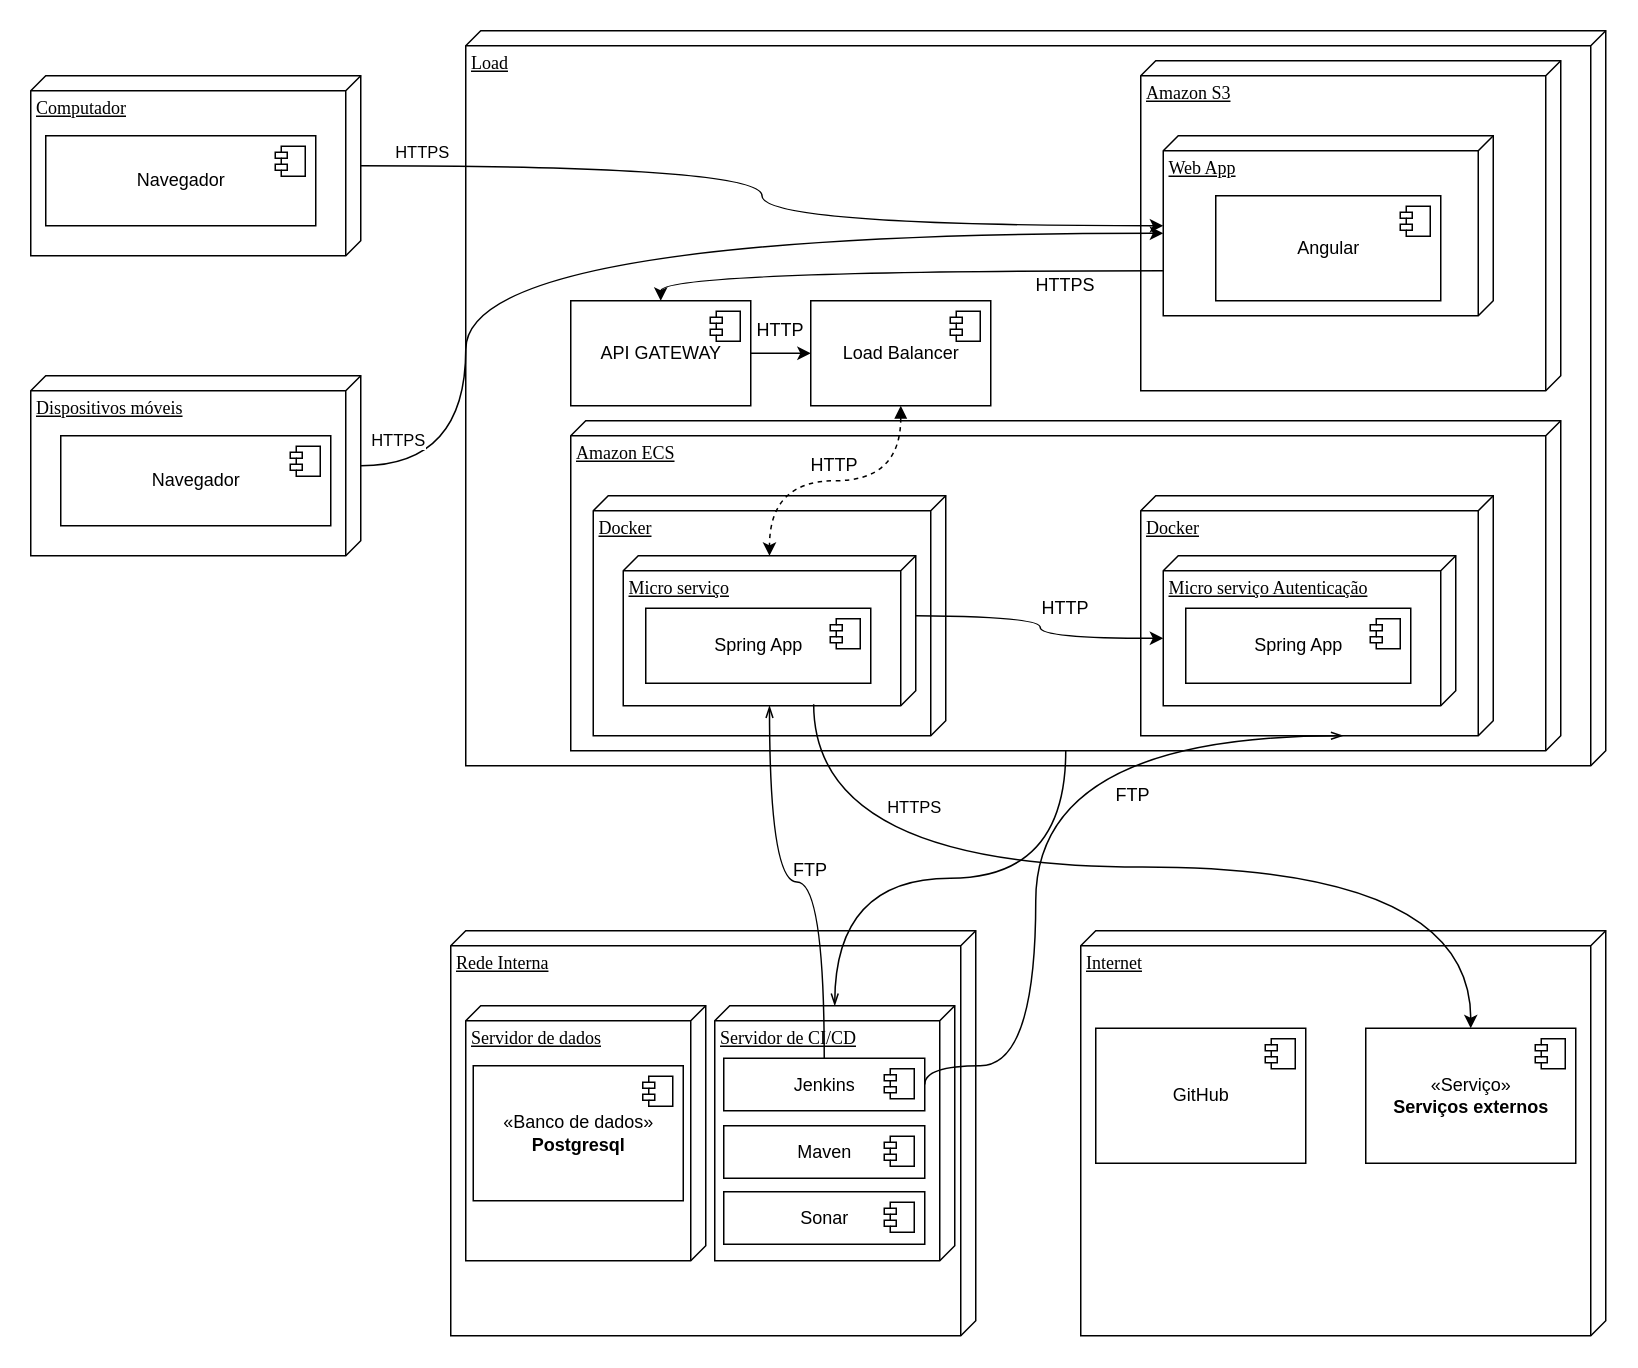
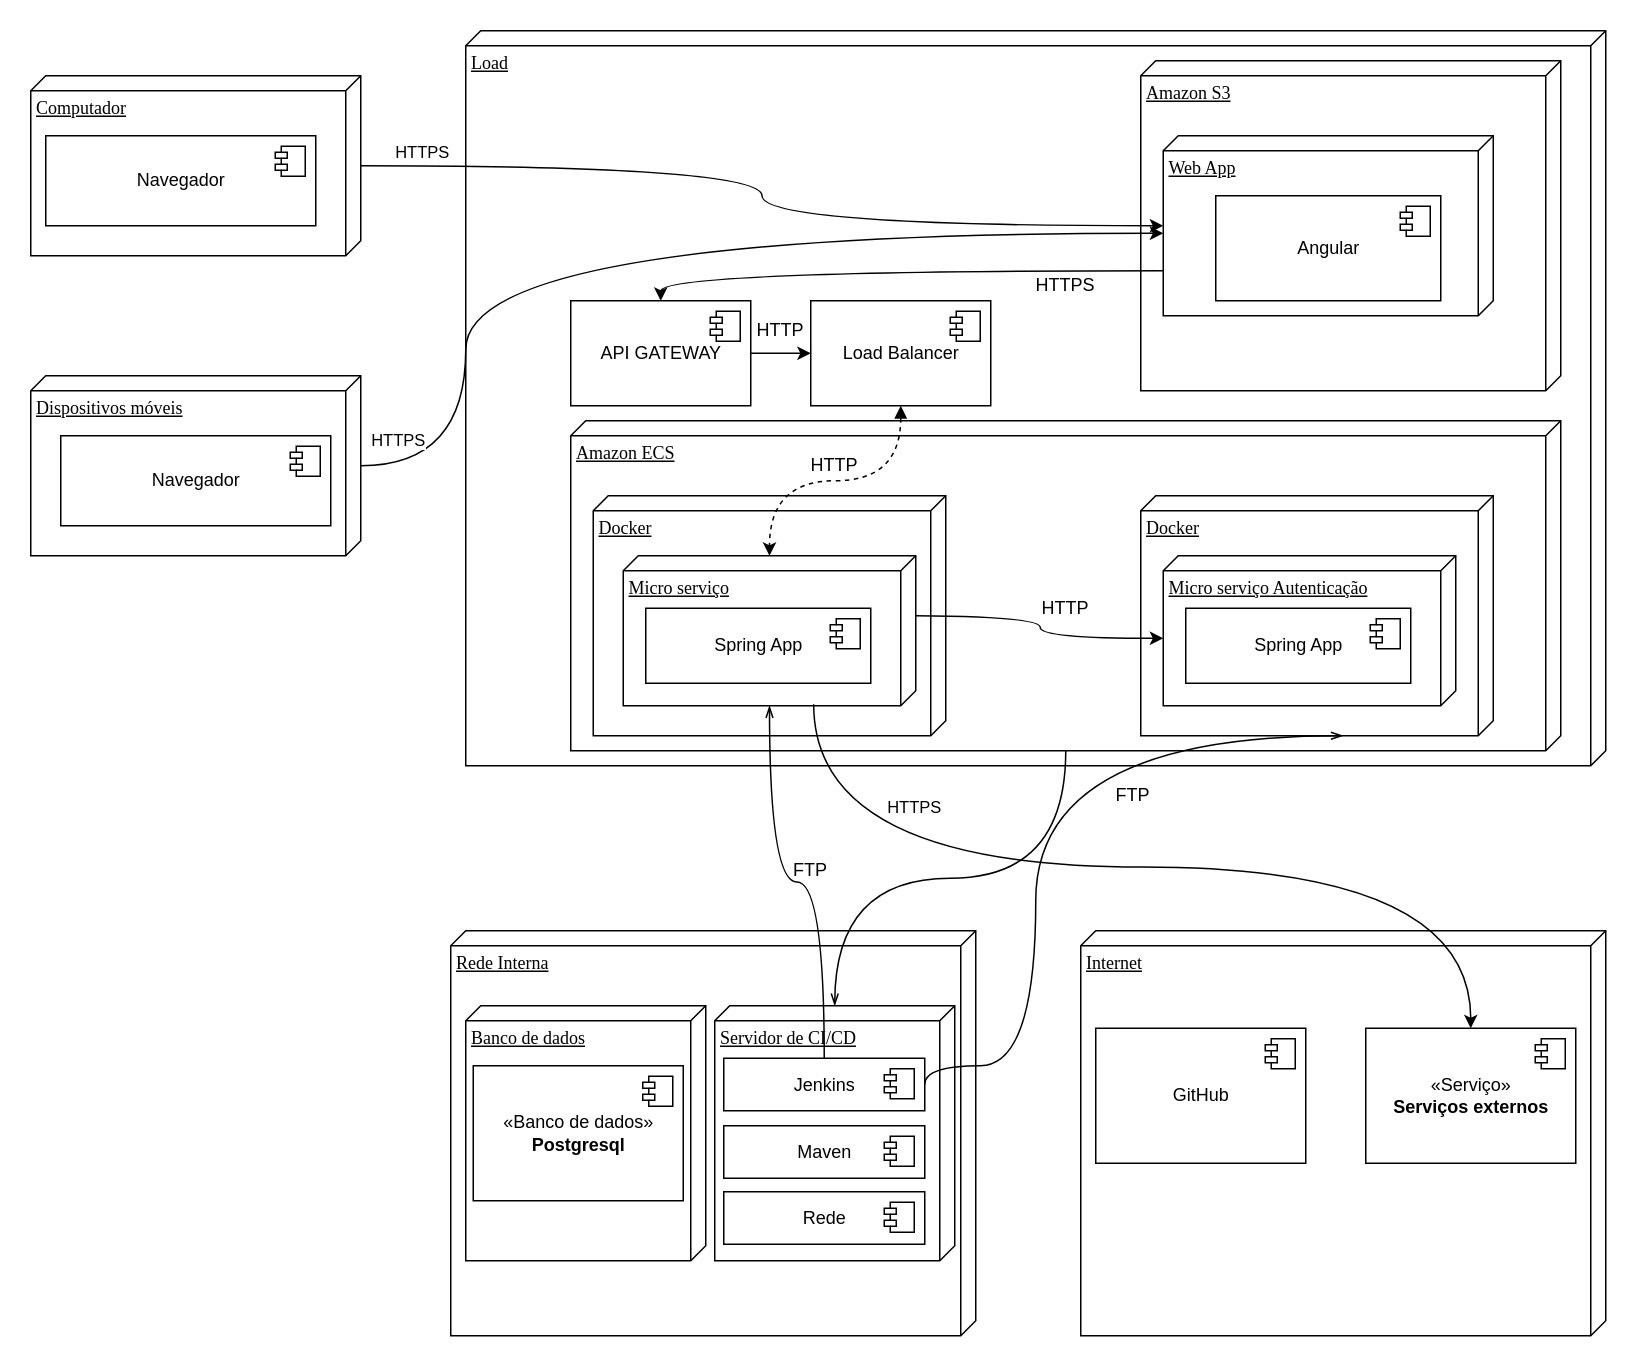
  <mxCell id="0" />
  <mxCell id="1" parent="0" />
  <mxCell id="2" value="Load" style="verticalAlign=top;align=left;spacingTop=8;spacingLeft=2;spacingRight=12;shape=cube;size=10;direction=south;fontStyle=4;html=1;rounded=0;shadow=0;comic=0;labelBackgroundColor=none;strokeWidth=1;fontFamily=Verdana;fontSize=12" parent="1" vertex="1"><mxGeometry x="310" y="20" width="760" height="490" as="geometry" /></mxCell>
  <mxCell id="3" value="Rede Interna" style="verticalAlign=top;align=left;spacingTop=8;spacingLeft=2;spacingRight=12;shape=cube;size=10;direction=south;fontStyle=4;html=1;rounded=0;shadow=0;comic=0;labelBackgroundColor=none;strokeWidth=1;fontFamily=Verdana;fontSize=12" parent="1" vertex="1"><mxGeometry x="300" y="620" width="350" height="270" as="geometry" /></mxCell>
  <mxCell id="4" value="Internet" style="verticalAlign=top;align=left;spacingTop=8;spacingLeft=2;spacingRight=12;shape=cube;size=10;direction=south;fontStyle=4;html=1;rounded=0;shadow=0;comic=0;labelBackgroundColor=none;strokeWidth=1;fontFamily=Verdana;fontSize=12" parent="1" vertex="1"><mxGeometry x="720" y="620" width="350" height="270" as="geometry" /></mxCell>
  <mxCell id="5" value="Computador" style="verticalAlign=top;align=left;spacingTop=8;spacingLeft=2;spacingRight=12;shape=cube;size=10;direction=south;fontStyle=4;html=1;rounded=0;shadow=0;comic=0;labelBackgroundColor=none;strokeWidth=1;fontFamily=Verdana;fontSize=12" vertex="1" parent="1"><mxGeometry x="20" y="50" width="220" height="120" as="geometry" /></mxCell>
  <mxCell id="6" value="Navegador" style="html=1;dropTarget=0;" vertex="1" parent="1"><mxGeometry x="30" y="90" width="180" height="60" as="geometry" /></mxCell>
  <mxCell id="7" value="" style="shape=module;jettyWidth=8;jettyHeight=4;" vertex="1" parent="6"><mxGeometry x="1" width="20" height="20" relative="1" as="geometry"><mxPoint x="-27" y="7" as="offset" /></mxGeometry></mxCell>
  <mxCell id="8" value="Dispositivos móveis" style="verticalAlign=top;align=left;spacingTop=8;spacingLeft=2;spacingRight=12;shape=cube;size=10;direction=south;fontStyle=4;html=1;rounded=0;shadow=0;comic=0;labelBackgroundColor=none;strokeWidth=1;fontFamily=Verdana;fontSize=12" vertex="1" parent="1"><mxGeometry x="20" y="250" width="220" height="120" as="geometry" /></mxCell>
  <mxCell id="9" value="Navegador" style="html=1;dropTarget=0;" vertex="1" parent="1"><mxGeometry x="40" y="290" width="180" height="60" as="geometry" /></mxCell>
  <mxCell id="10" value="" style="shape=module;jettyWidth=8;jettyHeight=4;" vertex="1" parent="9"><mxGeometry x="1" width="20" height="20" relative="1" as="geometry"><mxPoint x="-27" y="7" as="offset" /></mxGeometry></mxCell>
  <mxCell id="11" value="«Serviço»&lt;br&gt;&lt;b&gt;Serviços externos&lt;/b&gt;" style="html=1;dropTarget=0;" vertex="1" parent="1"><mxGeometry x="910" y="685" width="140" height="90" as="geometry" /></mxCell>
  <mxCell id="12" value="" style="shape=module;jettyWidth=8;jettyHeight=4;" vertex="1" parent="11"><mxGeometry x="1" width="20" height="20" relative="1" as="geometry"><mxPoint x="-27" y="7" as="offset" /></mxGeometry></mxCell>
  <mxCell id="13" value="Amazon S3" style="verticalAlign=top;align=left;spacingTop=8;spacingLeft=2;spacingRight=12;shape=cube;size=10;direction=south;fontStyle=4;html=1;rounded=0;shadow=0;comic=0;labelBackgroundColor=none;strokeWidth=1;fontFamily=Verdana;fontSize=12" vertex="1" parent="1"><mxGeometry x="760" y="40" width="280" height="220" as="geometry" /></mxCell>
  <mxCell id="14" value="Amazon ECS" style="verticalAlign=top;align=left;spacingTop=8;spacingLeft=2;spacingRight=12;shape=cube;size=10;direction=south;fontStyle=4;html=1;rounded=0;shadow=0;comic=0;labelBackgroundColor=none;strokeWidth=1;fontFamily=Verdana;fontSize=12" vertex="1" parent="1"><mxGeometry x="380" y="280" width="660" height="220" as="geometry" /></mxCell>
  <mxCell id="15" style="edgeStyle=orthogonalEdgeStyle;curved=1;rounded=0;orthogonalLoop=1;jettySize=auto;html=1;" edge="1" parent="1" source="16" target="37"><mxGeometry relative="1" as="geometry"><Array as="points"><mxPoint x="440" y="180" /></Array></mxGeometry></mxCell>
  <mxCell id="16" value="Web App" style="verticalAlign=top;align=left;spacingTop=8;spacingLeft=2;spacingRight=12;shape=cube;size=10;direction=south;fontStyle=4;html=1;rounded=0;shadow=0;comic=0;labelBackgroundColor=none;strokeWidth=1;fontFamily=Verdana;fontSize=12" vertex="1" parent="1"><mxGeometry x="775" y="90" width="220" height="120" as="geometry" /></mxCell>
  <mxCell id="17" value="Angular" style="html=1;dropTarget=0;" vertex="1" parent="1"><mxGeometry x="810" y="130" width="150" height="70" as="geometry" /></mxCell>
  <mxCell id="18" value="" style="shape=module;jettyWidth=8;jettyHeight=4;" vertex="1" parent="17"><mxGeometry x="1" width="20" height="20" relative="1" as="geometry"><mxPoint x="-27" y="7" as="offset" /></mxGeometry></mxCell>
  <mxCell id="19" value="Docker" style="verticalAlign=top;align=left;spacingTop=8;spacingLeft=2;spacingRight=12;shape=cube;size=10;direction=south;fontStyle=4;html=1;rounded=0;shadow=0;comic=0;labelBackgroundColor=none;strokeWidth=1;fontFamily=Verdana;fontSize=12" vertex="1" parent="1"><mxGeometry x="395" y="330" width="235" height="160" as="geometry" /></mxCell>
  <mxCell id="20" style="edgeStyle=orthogonalEdgeStyle;curved=1;rounded=0;orthogonalLoop=1;jettySize=auto;html=1;startArrow=openThin;startFill=0;endArrow=none;endFill=0;" edge="1" parent="1" source="21" target="14"><mxGeometry relative="1" as="geometry" /></mxCell>
  <mxCell id="21" value="Servidor de CI/CD" style="verticalAlign=top;align=left;spacingTop=8;spacingLeft=2;spacingRight=12;shape=cube;size=10;direction=south;fontStyle=4;html=1;rounded=0;shadow=0;comic=0;labelBackgroundColor=none;strokeWidth=1;fontFamily=Verdana;fontSize=12" vertex="1" parent="1"><mxGeometry x="476" y="670" width="160" height="170" as="geometry" /></mxCell>
- <mxCell id="22" value="Servidor de dados" style="verticalAlign=top;align=left;spacingTop=8;spacingLeft=2;spacingRight=12;shape=cube;size=10;direction=south;fontStyle=4;html=1;rounded=0;shadow=0;comic=0;labelBackgroundColor=none;strokeWidth=1;fontFamily=Verdana;fontSize=12" vertex="1" parent="1"><mxGeometry x="310" y="670" width="160" height="170" as="geometry" /></mxCell>
+ <mxCell id="22" value="Banco de dados" style="verticalAlign=top;align=left;spacingTop=8;spacingLeft=2;spacingRight=12;shape=cube;size=10;direction=south;fontStyle=4;html=1;rounded=0;shadow=0;comic=0;labelBackgroundColor=none;strokeWidth=1;fontFamily=Verdana;fontSize=12" vertex="1" parent="1"><mxGeometry x="310" y="670" width="160" height="170" as="geometry" /></mxCell>
  <mxCell id="23" value="«Banco de dados»&lt;br&gt;&lt;b&gt;Postgresql&lt;/b&gt;" style="html=1;dropTarget=0;" vertex="1" parent="1"><mxGeometry x="315" y="710" width="140" height="90" as="geometry" /></mxCell>
  <mxCell id="24" value="" style="shape=module;jettyWidth=8;jettyHeight=4;" vertex="1" parent="23"><mxGeometry x="1" width="20" height="20" relative="1" as="geometry"><mxPoint x="-27" y="7" as="offset" /></mxGeometry></mxCell>
  <mxCell id="25" value="Jenkins" style="html=1;dropTarget=0;" vertex="1" parent="1"><mxGeometry x="482" y="705" width="134" height="35" as="geometry" /></mxCell>
  <mxCell id="26" value="" style="shape=module;jettyWidth=8;jettyHeight=4;" vertex="1" parent="25"><mxGeometry x="1" width="20" height="20" relative="1" as="geometry"><mxPoint x="-27" y="7" as="offset" /></mxGeometry></mxCell>
  <mxCell id="27" value="Maven" style="html=1;dropTarget=0;" vertex="1" parent="1"><mxGeometry x="482" y="750" width="134" height="35" as="geometry" /></mxCell>
  <mxCell id="28" value="" style="shape=module;jettyWidth=8;jettyHeight=4;" vertex="1" parent="27"><mxGeometry x="1" width="20" height="20" relative="1" as="geometry"><mxPoint x="-27" y="7" as="offset" /></mxGeometry></mxCell>
- <mxCell id="29" value="Sonar" style="html=1;dropTarget=0;" vertex="1" parent="1"><mxGeometry x="482" y="794" width="134" height="35" as="geometry" /></mxCell>
+ <mxCell id="29" value="Rede" style="html=1;dropTarget=0;" vertex="1" parent="1"><mxGeometry x="482" y="794" width="134" height="35" as="geometry" /></mxCell>
  <mxCell id="30" value="" style="shape=module;jettyWidth=8;jettyHeight=4;" vertex="1" parent="29"><mxGeometry x="1" width="20" height="20" relative="1" as="geometry"><mxPoint x="-27" y="7" as="offset" /></mxGeometry></mxCell>
  <mxCell id="31" value="GitHub" style="html=1;dropTarget=0;" vertex="1" parent="1"><mxGeometry x="730" y="685" width="140" height="90" as="geometry" /></mxCell>
  <mxCell id="32" value="" style="shape=module;jettyWidth=8;jettyHeight=4;" vertex="1" parent="31"><mxGeometry x="1" width="20" height="20" relative="1" as="geometry"><mxPoint x="-27" y="7" as="offset" /></mxGeometry></mxCell>
  <mxCell id="33" style="edgeStyle=orthogonalEdgeStyle;curved=1;rounded=0;orthogonalLoop=1;jettySize=auto;html=1;startArrow=block;startFill=1;dashed=1;" edge="1" parent="1" source="34" target="42"><mxGeometry relative="1" as="geometry" /></mxCell>
  <mxCell id="34" value="Load Balancer" style="html=1;dropTarget=0;" vertex="1" parent="1"><mxGeometry x="540" y="200" width="120" height="70" as="geometry" /></mxCell>
  <mxCell id="35" value="" style="shape=module;jettyWidth=8;jettyHeight=4;" vertex="1" parent="34"><mxGeometry x="1" width="20" height="20" relative="1" as="geometry"><mxPoint x="-27" y="7" as="offset" /></mxGeometry></mxCell>
  <mxCell id="36" style="edgeStyle=orthogonalEdgeStyle;curved=1;rounded=0;orthogonalLoop=1;jettySize=auto;html=1;" edge="1" parent="1" source="37" target="34"><mxGeometry relative="1" as="geometry" /></mxCell>
  <mxCell id="37" value="API GATEWAY" style="html=1;dropTarget=0;" vertex="1" parent="1"><mxGeometry x="380" y="200" width="120" height="70" as="geometry" /></mxCell>
  <mxCell id="38" value="" style="shape=module;jettyWidth=8;jettyHeight=4;" vertex="1" parent="37"><mxGeometry x="1" width="20" height="20" relative="1" as="geometry"><mxPoint x="-27" y="7" as="offset" /></mxGeometry></mxCell>
  <mxCell id="39" style="edgeStyle=orthogonalEdgeStyle;curved=1;rounded=0;orthogonalLoop=1;jettySize=auto;html=1;" edge="1" parent="1" source="5" target="16"><mxGeometry relative="1" as="geometry" /></mxCell>
  <mxCell id="40" value="HTTPS" style="edgeLabel;html=1;align=center;verticalAlign=middle;resizable=0;points=[];" vertex="1" connectable="0" parent="39"><mxGeometry x="-0.903" relative="1" as="geometry"><mxPoint x="12" y="-10" as="offset" /></mxGeometry></mxCell>
  <mxCell id="41" style="edgeStyle=orthogonalEdgeStyle;curved=1;rounded=0;orthogonalLoop=1;jettySize=auto;html=1;" edge="1" parent="1" source="8" target="16"><mxGeometry relative="1" as="geometry"><Array as="points"><mxPoint x="310" y="310" /><mxPoint x="310" y="155" /></Array></mxGeometry></mxCell>
  <mxCell id="42" value="Micro serviço" style="verticalAlign=top;align=left;spacingTop=8;spacingLeft=2;spacingRight=12;shape=cube;size=10;direction=south;fontStyle=4;html=1;rounded=0;shadow=0;comic=0;labelBackgroundColor=none;strokeWidth=1;fontFamily=Verdana;fontSize=12" vertex="1" parent="1"><mxGeometry x="415" y="370" width="195" height="100" as="geometry" /></mxCell>
  <mxCell id="43" value="Spring App" style="html=1;dropTarget=0;" vertex="1" parent="1"><mxGeometry x="430" y="405" width="150" height="50" as="geometry" /></mxCell>
  <mxCell id="44" value="" style="shape=module;jettyWidth=8;jettyHeight=4;" vertex="1" parent="43"><mxGeometry x="1" width="20" height="20" relative="1" as="geometry"><mxPoint x="-27" y="7" as="offset" /></mxGeometry></mxCell>
  <mxCell id="45" value="Docker" style="verticalAlign=top;align=left;spacingTop=8;spacingLeft=2;spacingRight=12;shape=cube;size=10;direction=south;fontStyle=4;html=1;rounded=0;shadow=0;comic=0;labelBackgroundColor=none;strokeWidth=1;fontFamily=Verdana;fontSize=12" vertex="1" parent="1"><mxGeometry x="760" y="330" width="235" height="160" as="geometry" /></mxCell>
  <mxCell id="46" value="Micro serviço Autenticação" style="verticalAlign=top;align=left;spacingTop=8;spacingLeft=2;spacingRight=12;shape=cube;size=10;direction=south;fontStyle=4;html=1;rounded=0;shadow=0;comic=0;labelBackgroundColor=none;strokeWidth=1;fontFamily=Verdana;fontSize=12" vertex="1" parent="1"><mxGeometry x="775" y="370" width="195" height="100" as="geometry" /></mxCell>
  <mxCell id="47" value="Spring App" style="html=1;dropTarget=0;" vertex="1" parent="1"><mxGeometry x="790" y="405" width="150" height="50" as="geometry" /></mxCell>
  <mxCell id="48" value="" style="shape=module;jettyWidth=8;jettyHeight=4;" vertex="1" parent="47"><mxGeometry x="1" width="20" height="20" relative="1" as="geometry"><mxPoint x="-27" y="7" as="offset" /></mxGeometry></mxCell>
  <mxCell id="49" style="edgeStyle=orthogonalEdgeStyle;curved=1;rounded=0;orthogonalLoop=1;jettySize=auto;html=1;entryX=0;entryY=0;entryDx=55;entryDy=195;entryPerimeter=0;" edge="1" parent="1" target="46"><mxGeometry relative="1" as="geometry"><mxPoint x="610" y="410" as="sourcePoint" /><mxPoint x="1145" y="450" as="targetPoint" /></mxGeometry></mxCell>
  <mxCell id="50" style="edgeStyle=orthogonalEdgeStyle;curved=1;rounded=0;orthogonalLoop=1;jettySize=auto;html=1;exitX=0.99;exitY=0.349;exitDx=0;exitDy=0;exitPerimeter=0;" edge="1" parent="1" source="42" target="11"><mxGeometry relative="1" as="geometry"><mxPoint x="614.75" y="480" as="sourcePoint" /><mxPoint x="497.25" y="680" as="targetPoint" /></mxGeometry></mxCell>
  <mxCell id="51" value="HTTPS" style="edgeLabel;html=1;align=center;verticalAlign=middle;resizable=0;points=[];" vertex="1" connectable="0" parent="1"><mxGeometry x="300" y="110" as="geometry"><mxPoint x="-36" y="182" as="offset" /></mxGeometry></mxCell>
  <mxCell id="52" value="HTTP&lt;br&gt;" style="text;html=1;strokeColor=none;fillColor=none;align=center;verticalAlign=middle;whiteSpace=wrap;rounded=0;" vertex="1" parent="1"><mxGeometry x="500" y="210" width="40" height="20" as="geometry" /></mxCell>
  <mxCell id="53" style="edgeStyle=orthogonalEdgeStyle;curved=1;rounded=0;orthogonalLoop=1;jettySize=auto;html=1;startArrow=openThin;startFill=0;endArrow=none;endFill=0;" edge="1" parent="1" source="42" target="25"><mxGeometry relative="1" as="geometry"><mxPoint x="658.75" y="480" as="sourcePoint" /><mxPoint x="541.25" y="680" as="targetPoint" /></mxGeometry></mxCell>
  <mxCell id="54" style="edgeStyle=orthogonalEdgeStyle;curved=1;rounded=0;orthogonalLoop=1;jettySize=auto;html=1;startArrow=openThin;startFill=0;endArrow=none;endFill=0;exitX=1;exitY=0.426;exitDx=0;exitDy=0;exitPerimeter=0;entryX=1;entryY=0.5;entryDx=0;entryDy=0;" edge="1" parent="1" source="45" target="25"><mxGeometry relative="1" as="geometry"><mxPoint x="522.5" y="480" as="sourcePoint" /><mxPoint x="551.25" y="690" as="targetPoint" /><Array as="points"><mxPoint x="690" y="490" /><mxPoint x="690" y="710" /><mxPoint x="616" y="710" /></Array></mxGeometry></mxCell>
  <mxCell id="55" value="HTTPS" style="edgeLabel;html=1;align=center;verticalAlign=middle;resizable=0;points=[];" vertex="1" connectable="0" parent="1"><mxGeometry x="290.333" y="110" as="geometry"><mxPoint x="318" y="427" as="offset" /></mxGeometry></mxCell>
  <mxCell id="56" value="HTTP&lt;br&gt;" style="text;html=1;strokeColor=none;fillColor=none;align=center;verticalAlign=middle;whiteSpace=wrap;rounded=0;" vertex="1" parent="1"><mxGeometry x="690" y="395" width="40" height="20" as="geometry" /></mxCell>
  <mxCell id="57" value="HTTPS" style="text;html=1;strokeColor=none;fillColor=none;align=center;verticalAlign=middle;whiteSpace=wrap;rounded=0;" vertex="1" parent="1"><mxGeometry x="690" y="180" width="40" height="20" as="geometry" /></mxCell>
  <mxCell id="58" value="FTP" style="text;html=1;strokeColor=none;fillColor=none;align=center;verticalAlign=middle;whiteSpace=wrap;rounded=0;" vertex="1" parent="1"><mxGeometry x="735" y="520" width="40" height="20" as="geometry" /></mxCell>
  <mxCell id="59" value="FTP" style="text;html=1;strokeColor=none;fillColor=none;align=center;verticalAlign=middle;whiteSpace=wrap;rounded=0;" vertex="1" parent="1"><mxGeometry x="520" y="570" width="40" height="20" as="geometry" /></mxCell>
  <mxCell id="60" value="HTTP" style="text;html=1;strokeColor=none;fillColor=none;align=center;verticalAlign=middle;whiteSpace=wrap;rounded=0;" vertex="1" parent="1"><mxGeometry x="536" y="300" width="40" height="20" as="geometry" /></mxCell>
